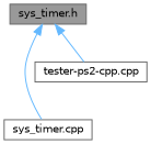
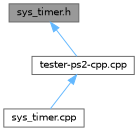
  digraph {
    node [color=grey40 fillcolor=white fontname=Helvetica fontsize=10 shape=box style=filled]
    edge [color=steelblue1 dir=back fontname=Helvetica fontsize=10 labelfontname=Helvetica labelfontsize=10 style=solid]
    n1 [color=gray40 fillcolor=grey60 fontcolor=black height=0.2 label="sys_timer.h" width=0.4]
    n2 [height=0.2 label="sys_timer.cpp" width=0.4]
    n3 [height=0.2 label="tester-ps2-cpp.cpp" width=0.4]
-   n1 -> n2
+   n3 -> n2
    n1 -> n3
  }
